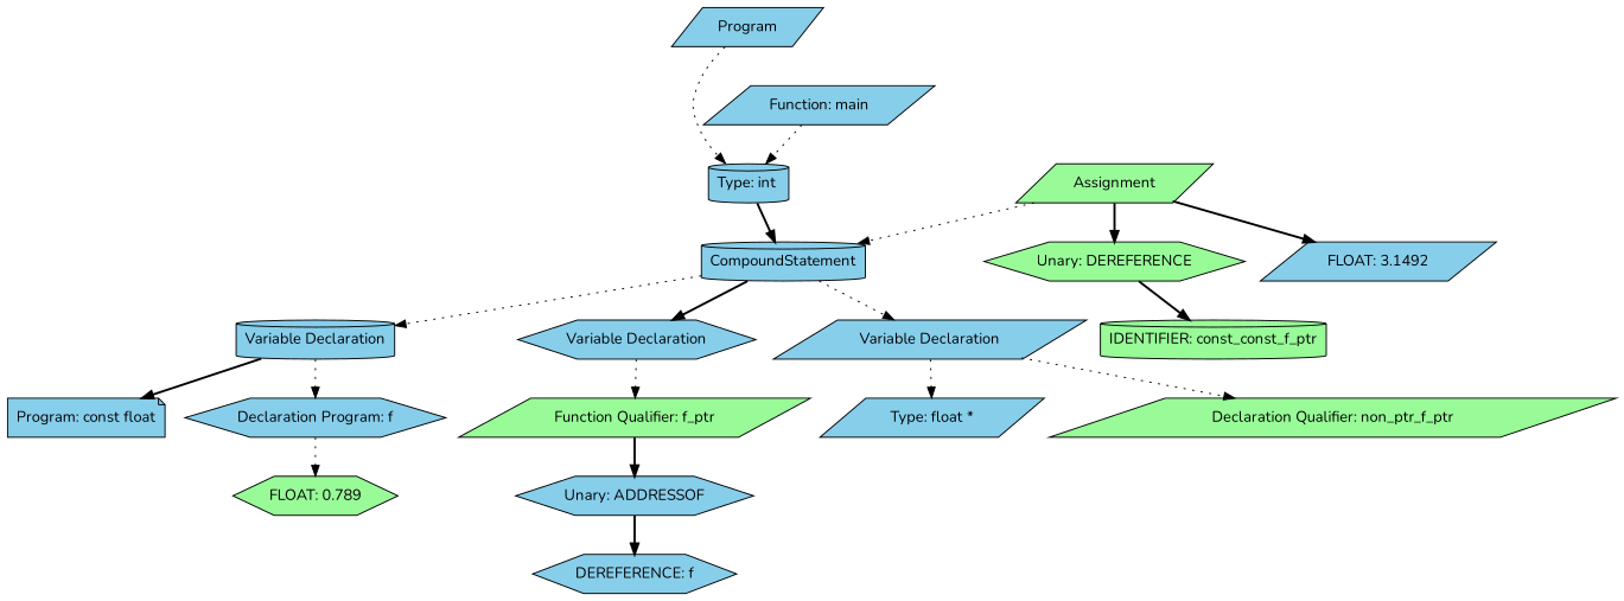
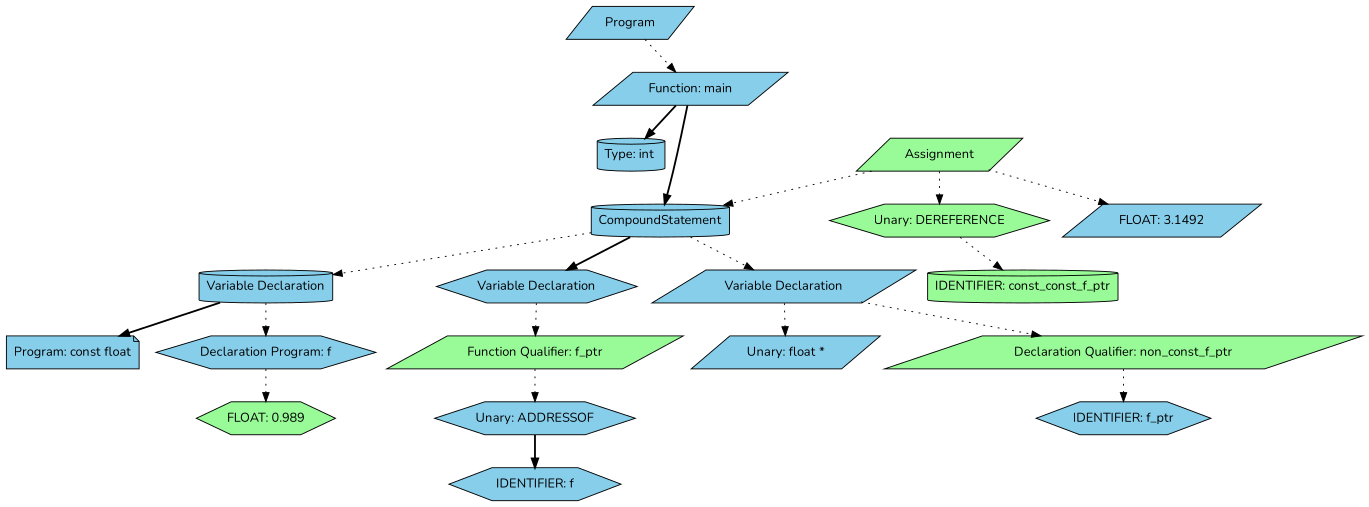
  digraph {
    fontname=Nunito
    node [fillcolor=skyblue fontname=Nunito shape=parallelogram style=filled]
    edge [fontname=Nunito style=dotted]
    n1 [label=Program]
    n2 [label="Function: main"]
    n3 [label="Type: int " shape=cylinder]
    n4 [label=CompoundStatement shape=cylinder]
    n5 [label="Variable Declaration" shape=cylinder]
    n6 [label="Variable Declaration" shape=hexagon]
    n7 [label="Variable Declaration"]
    n8 [label="Program: const float" shape=note]
    n9 [label="Declaration Program: f" shape=hexagon]
    n10 [fillcolor=palegreen label="Function Qualifier: f_ptr"]
-   n11 [label="Type: float *"]
-   n12 [fillcolor=palegreen label="Declaration Qualifier: non_ptr_f_ptr"]
+   n11 [label="Unary: float *"]
+   n12 [fillcolor=palegreen label="Declaration Qualifier: non_const_f_ptr"]
    n13 [fillcolor=palegreen label=Assignment]
    n14 [fillcolor=palegreen label="Unary: DEREFERENCE" shape=hexagon]
    n15 [label="FLOAT: 3.1492"]
-   n16 [fillcolor=palegreen label="FLOAT: 0.789" shape=hexagon]
+   n16 [fillcolor=palegreen label="FLOAT: 0.989" shape=hexagon]
    n17 [label="Unary: ADDRESSOF" shape=hexagon]
-   n18 [label="DEREFERENCE: f" shape=hexagon]
+   n18 [label="IDENTIFIER: f" shape=hexagon]
+   n19 [label="IDENTIFIER: f_ptr" shape=hexagon]
    n20 [fillcolor=palegreen label="IDENTIFIER: const_const_f_ptr" shape=cylinder]
-   n1 -> n3
-   n2 -> n3
-   n3 -> n4 [style=bold]
+   n1 -> n2
+   n2 -> n3 [style=bold]
+   n2 -> n4 [style=bold]
    n4 -> n5
    n4 -> n6 [style=bold]
    n4 -> n7
    n5 -> n8 [style=bold]
    n5 -> n9
    n6 -> n10
    n7 -> n11
    n7 -> n12
    n9 -> n16
-   n10 -> n17 [style=bold]
+   n10 -> n17
+   n12 -> n19
    n13 -> n4
-   n13 -> n14 [style=bold]
-   n13 -> n15 [style=bold]
-   n14 -> n20 [style=bold]
+   n13 -> n14
+   n13 -> n15
+   n14 -> n20
    n17 -> n18 [style=bold]
  }
